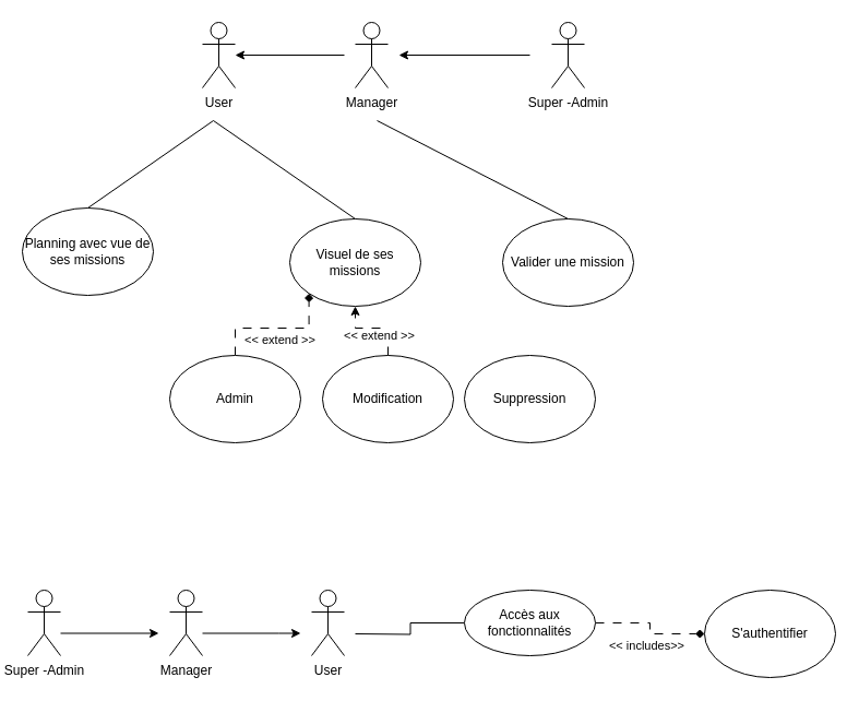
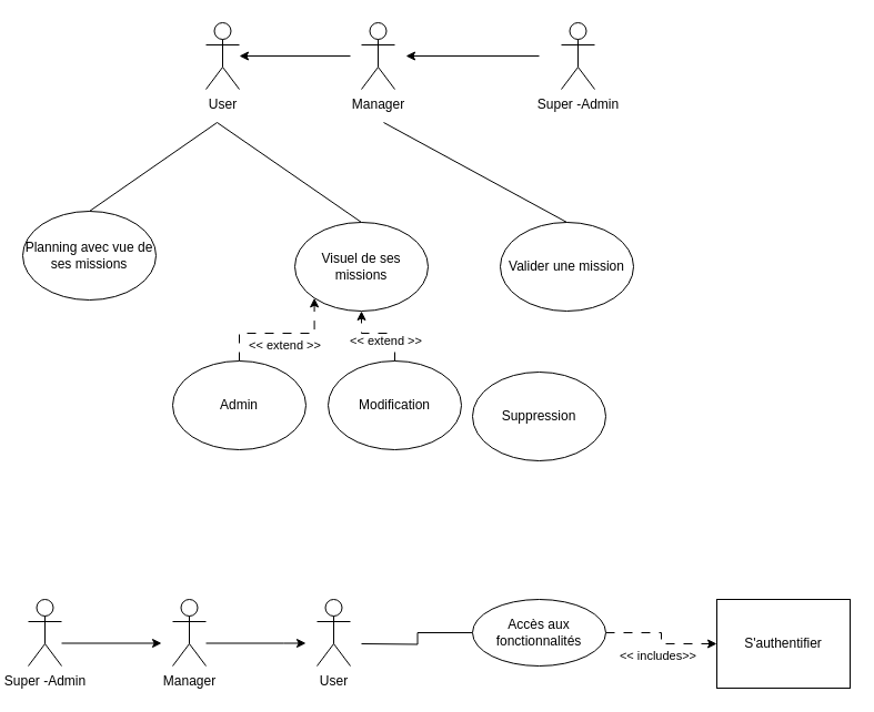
  <mxCell id="0" />
  <mxCell id="1" parent="0" />
  <mxCell id="2" value="" style="edgeStyle=orthogonalEdgeStyle;rounded=0;orthogonalLoop=1;jettySize=auto;html=1;" edge="1" parent="1"><mxGeometry relative="1" as="geometry"><mxPoint x="485" y="50" as="sourcePoint" /><mxPoint x="365" y="50" as="targetPoint" /></mxGeometry></mxCell>
  <mxCell id="3" value="Super -Admin" style="shape=umlActor;verticalLabelPosition=bottom;verticalAlign=top;html=1;outlineConnect=0;" vertex="1" parent="1"><mxGeometry x="505" y="20" width="30" height="60" as="geometry" /></mxCell>
  <mxCell id="4" value="Manager" style="shape=umlActor;verticalLabelPosition=bottom;verticalAlign=top;html=1;outlineConnect=0;" vertex="1" parent="1"><mxGeometry x="325" y="20" width="30" height="60" as="geometry" /></mxCell>
  <mxCell id="5" value="User" style="shape=umlActor;verticalLabelPosition=bottom;verticalAlign=top;html=1;outlineConnect=0;" vertex="1" parent="1"><mxGeometry x="185" y="20" width="30" height="60" as="geometry" /></mxCell>
  <mxCell id="6" value="Visuel de ses missions" style="ellipse;whiteSpace=wrap;html=1;" vertex="1" parent="1"><mxGeometry x="265" y="200" width="120" height="80" as="geometry" /></mxCell>
  <mxCell id="7" value="Planning avec vue de ses missions" style="ellipse;whiteSpace=wrap;html=1;" vertex="1" parent="1"><mxGeometry x="20" y="190" width="120" height="80" as="geometry" /></mxCell>
- <mxCell id="8" style="edgeStyle=orthogonalEdgeStyle;rounded=0;orthogonalLoop=1;jettySize=auto;html=1;exitX=0.5;exitY=0;exitDx=0;exitDy=0;entryX=0;entryY=1;entryDx=0;entryDy=0;dashed=1;dashPattern=8 8;endArrow=diamond;" edge="1" parent="1" source="10" target="6"><mxGeometry relative="1" as="geometry"><Array as="points"><mxPoint x="215" y="300" /><mxPoint x="283" y="300" /></Array></mxGeometry></mxCell>
+ <mxCell id="8" style="edgeStyle=orthogonalEdgeStyle;rounded=0;orthogonalLoop=1;jettySize=auto;html=1;exitX=0.5;exitY=0;exitDx=0;exitDy=0;entryX=0;entryY=1;entryDx=0;entryDy=0;dashed=1;dashPattern=8 8;" edge="1" parent="1" source="10" target="6"><mxGeometry relative="1" as="geometry"><Array as="points"><mxPoint x="215" y="300" /><mxPoint x="283" y="300" /></Array></mxGeometry></mxCell>
  <mxCell id="9" value="&amp;lt;&amp;lt; extend &amp;gt;&amp;gt;" style="edgeLabel;html=1;align=center;verticalAlign=middle;resizable=0;points=[];" vertex="1" connectable="0" parent="8"><mxGeometry x="-0.003" y="-2" relative="1" as="geometry"><mxPoint x="3" y="8" as="offset" /></mxGeometry></mxCell>
  <mxCell id="10" value="Admin" style="ellipse;whiteSpace=wrap;html=1;" vertex="1" parent="1"><mxGeometry x="155" y="325" width="120" height="80" as="geometry" /></mxCell>
  <mxCell id="11" style="edgeStyle=orthogonalEdgeStyle;rounded=0;orthogonalLoop=1;jettySize=auto;html=1;" edge="1" parent="1"><mxGeometry relative="1" as="geometry"><mxPoint x="315" y="50" as="sourcePoint" /><mxPoint x="215" y="50" as="targetPoint" /></mxGeometry></mxCell>
- <mxCell id="12" value="Valider une mission" style="ellipse;whiteSpace=wrap;html=1;" vertex="1" parent="1"><mxGeometry x="460" y="200" width="120" height="80" as="geometry" /></mxCell>
+ <mxCell id="12" value="Valider une mission" style="ellipse;whiteSpace=wrap;html=1;" vertex="1" parent="1"><mxGeometry x="450" y="200" width="120" height="80" as="geometry" /></mxCell>
  <mxCell id="13" value="" style="edgeStyle=orthogonalEdgeStyle;rounded=0;orthogonalLoop=1;jettySize=auto;html=1;" edge="1" parent="1"><mxGeometry relative="1" as="geometry"><mxPoint x="145" y="579.5" as="targetPoint" /><mxPoint x="55" y="579.5" as="sourcePoint" /></mxGeometry></mxCell>
  <mxCell id="14" value="Super -Admin" style="shape=umlActor;verticalLabelPosition=bottom;verticalAlign=top;html=1;outlineConnect=0;" vertex="1" parent="1"><mxGeometry x="25" y="540" width="30" height="60" as="geometry" /></mxCell>
  <mxCell id="15" value="Manager" style="shape=umlActor;verticalLabelPosition=bottom;verticalAlign=top;html=1;outlineConnect=0;" vertex="1" parent="1"><mxGeometry x="155" y="540" width="30" height="60" as="geometry" /></mxCell>
  <mxCell id="16" style="edgeStyle=orthogonalEdgeStyle;rounded=0;orthogonalLoop=1;jettySize=auto;html=1;entryX=0;entryY=0.5;entryDx=0;entryDy=0;endArrow=none;endFill=0;" edge="1" parent="1" target="20"><mxGeometry relative="1" as="geometry"><mxPoint x="325" y="580" as="sourcePoint" /></mxGeometry></mxCell>
  <mxCell id="17" value="User" style="shape=umlActor;verticalLabelPosition=bottom;verticalAlign=top;html=1;outlineConnect=0;" vertex="1" parent="1"><mxGeometry x="285" y="540" width="30" height="60" as="geometry" /></mxCell>
- <mxCell id="18" style="edgeStyle=orthogonalEdgeStyle;rounded=0;orthogonalLoop=1;jettySize=auto;html=1;exitX=1;exitY=0.5;exitDx=0;exitDy=0;entryX=0;entryY=0.5;entryDx=0;entryDy=0;dashed=1;dashPattern=8 8;endArrow=diamond;" edge="1" parent="1" source="20" target="21"><mxGeometry relative="1" as="geometry" /></mxCell>
+ <mxCell id="18" style="edgeStyle=orthogonalEdgeStyle;rounded=0;orthogonalLoop=1;jettySize=auto;html=1;exitX=1;exitY=0.5;exitDx=0;exitDy=0;entryX=0;entryY=0.5;entryDx=0;entryDy=0;dashed=1;dashPattern=8 8;" edge="1" parent="1" source="20" target="21"><mxGeometry relative="1" as="geometry" /></mxCell>
  <mxCell id="19" value="&amp;lt;&amp;lt; includes&amp;gt;&amp;gt;" style="edgeLabel;html=1;align=center;verticalAlign=middle;resizable=0;points=[];" vertex="1" connectable="0" parent="18"><mxGeometry x="-0.217" y="2" relative="1" as="geometry"><mxPoint x="3" y="22" as="offset" /></mxGeometry></mxCell>
  <mxCell id="20" value="Accès aux fonctionnalités" style="ellipse;whiteSpace=wrap;html=1;" vertex="1" parent="1"><mxGeometry x="425" y="540" width="120" height="60" as="geometry" /></mxCell>
- <mxCell id="21" value="S'authentifier" style="ellipse;whiteSpace=wrap;html=1;" vertex="1" parent="1"><mxGeometry x="645" y="540" width="120" height="80" as="geometry" /></mxCell>
+ <mxCell id="21" value="S'authentifier" style="whiteSpace=wrap;html=1;rounded=0;" vertex="1" parent="1"><mxGeometry x="645" y="540" width="120" height="80" as="geometry" /></mxCell>
  <mxCell id="22" value="" style="endArrow=none;html=1;rounded=0;exitX=0.5;exitY=0;exitDx=0;exitDy=0;" edge="1" parent="1" source="7"><mxGeometry width="50" height="50" relative="1" as="geometry"><mxPoint x="85" y="190" as="sourcePoint" /><mxPoint x="195" y="110" as="targetPoint" /><Array as="points" /></mxGeometry></mxCell>
  <mxCell id="23" value="" style="endArrow=none;html=1;rounded=0;exitX=0.5;exitY=0;exitDx=0;exitDy=0;" edge="1" parent="1" source="6"><mxGeometry width="50" height="50" relative="1" as="geometry"><mxPoint x="115" y="200" as="sourcePoint" /><mxPoint x="195" y="110" as="targetPoint" /><Array as="points" /></mxGeometry></mxCell>
  <mxCell id="24" value="" style="endArrow=none;html=1;rounded=0;exitX=0.5;exitY=0;exitDx=0;exitDy=0;" edge="1" parent="1" source="12"><mxGeometry width="50" height="50" relative="1" as="geometry"><mxPoint x="485" y="300" as="sourcePoint" /><mxPoint x="345" y="110" as="targetPoint" /></mxGeometry></mxCell>
  <mxCell id="25" value="Modification" style="ellipse;whiteSpace=wrap;html=1;" vertex="1" parent="1"><mxGeometry x="295" y="325" width="120" height="80" as="geometry" /></mxCell>
- <mxCell id="26" value="Suppression" style="ellipse;whiteSpace=wrap;html=1;" vertex="1" parent="1"><mxGeometry x="425" y="325" width="120" height="80" as="geometry" /></mxCell>
+ <mxCell id="26" value="Suppression" style="ellipse;whiteSpace=wrap;html=1;" vertex="1" parent="1"><mxGeometry x="425" y="335" width="120" height="80" as="geometry" /></mxCell>
  <mxCell id="27" style="edgeStyle=orthogonalEdgeStyle;rounded=0;orthogonalLoop=1;jettySize=auto;html=1;exitX=0.5;exitY=0;exitDx=0;exitDy=0;entryX=0.5;entryY=1;entryDx=0;entryDy=0;dashed=1;dashPattern=8 8;" edge="1" parent="1" target="6"><mxGeometry relative="1" as="geometry"><mxPoint x="355" y="325" as="sourcePoint" /><mxPoint x="423" y="268" as="targetPoint" /><Array as="points"><mxPoint x="355" y="300" /><mxPoint x="325" y="300" /></Array></mxGeometry></mxCell>
  <mxCell id="28" value="&amp;lt;&amp;lt; extend &amp;gt;&amp;gt;" style="edgeLabel;html=1;align=center;verticalAlign=middle;resizable=0;points=[];" vertex="1" connectable="0" parent="27"><mxGeometry x="-0.003" y="-2" relative="1" as="geometry"><mxPoint x="3" y="8" as="offset" /></mxGeometry></mxCell>
  <mxCell id="29" value="" style="edgeStyle=orthogonalEdgeStyle;rounded=0;orthogonalLoop=1;jettySize=auto;html=1;" edge="1" parent="1"><mxGeometry relative="1" as="geometry"><mxPoint x="275" y="579.5" as="targetPoint" /><mxPoint x="185" y="579.5" as="sourcePoint" /><Array as="points"><mxPoint x="255" y="580" /><mxPoint x="255" y="580" /></Array></mxGeometry></mxCell>
